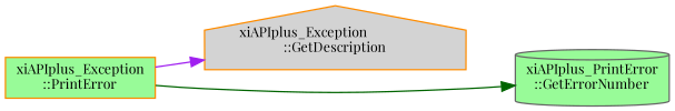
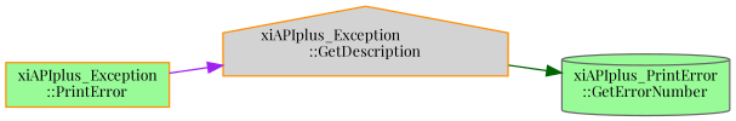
  digraph {
    fontname="Playfair Display"
    rankdir=LR
    node [color=darkorange fillcolor=palegreen fontname="Playfair Display" fontsize=10 style=filled]
    edge [fontname="Playfair Display" fontsize=10 labelfontname=Helvetica labelfontsize=10 style=solid]
    n1 [fontcolor=black height=0.2 label="xiAPIplus_Exception\l::PrintError" shape=box width=0.4]
    n2 [fillcolor=lightgrey height=0.2 label="xiAPIplus_Exception\l::GetDescription" shape=house width=0.4]
    n3 [color=gray40 height=0.2 label="xiAPIplus_PrintError\l::GetErrorNumber" shape=cylinder width=0.4]
    n1 -> n2 [color=purple]
-   n1 -> n3 [color=darkgreen]
+   n2 -> n3 [color=darkgreen]
  }
